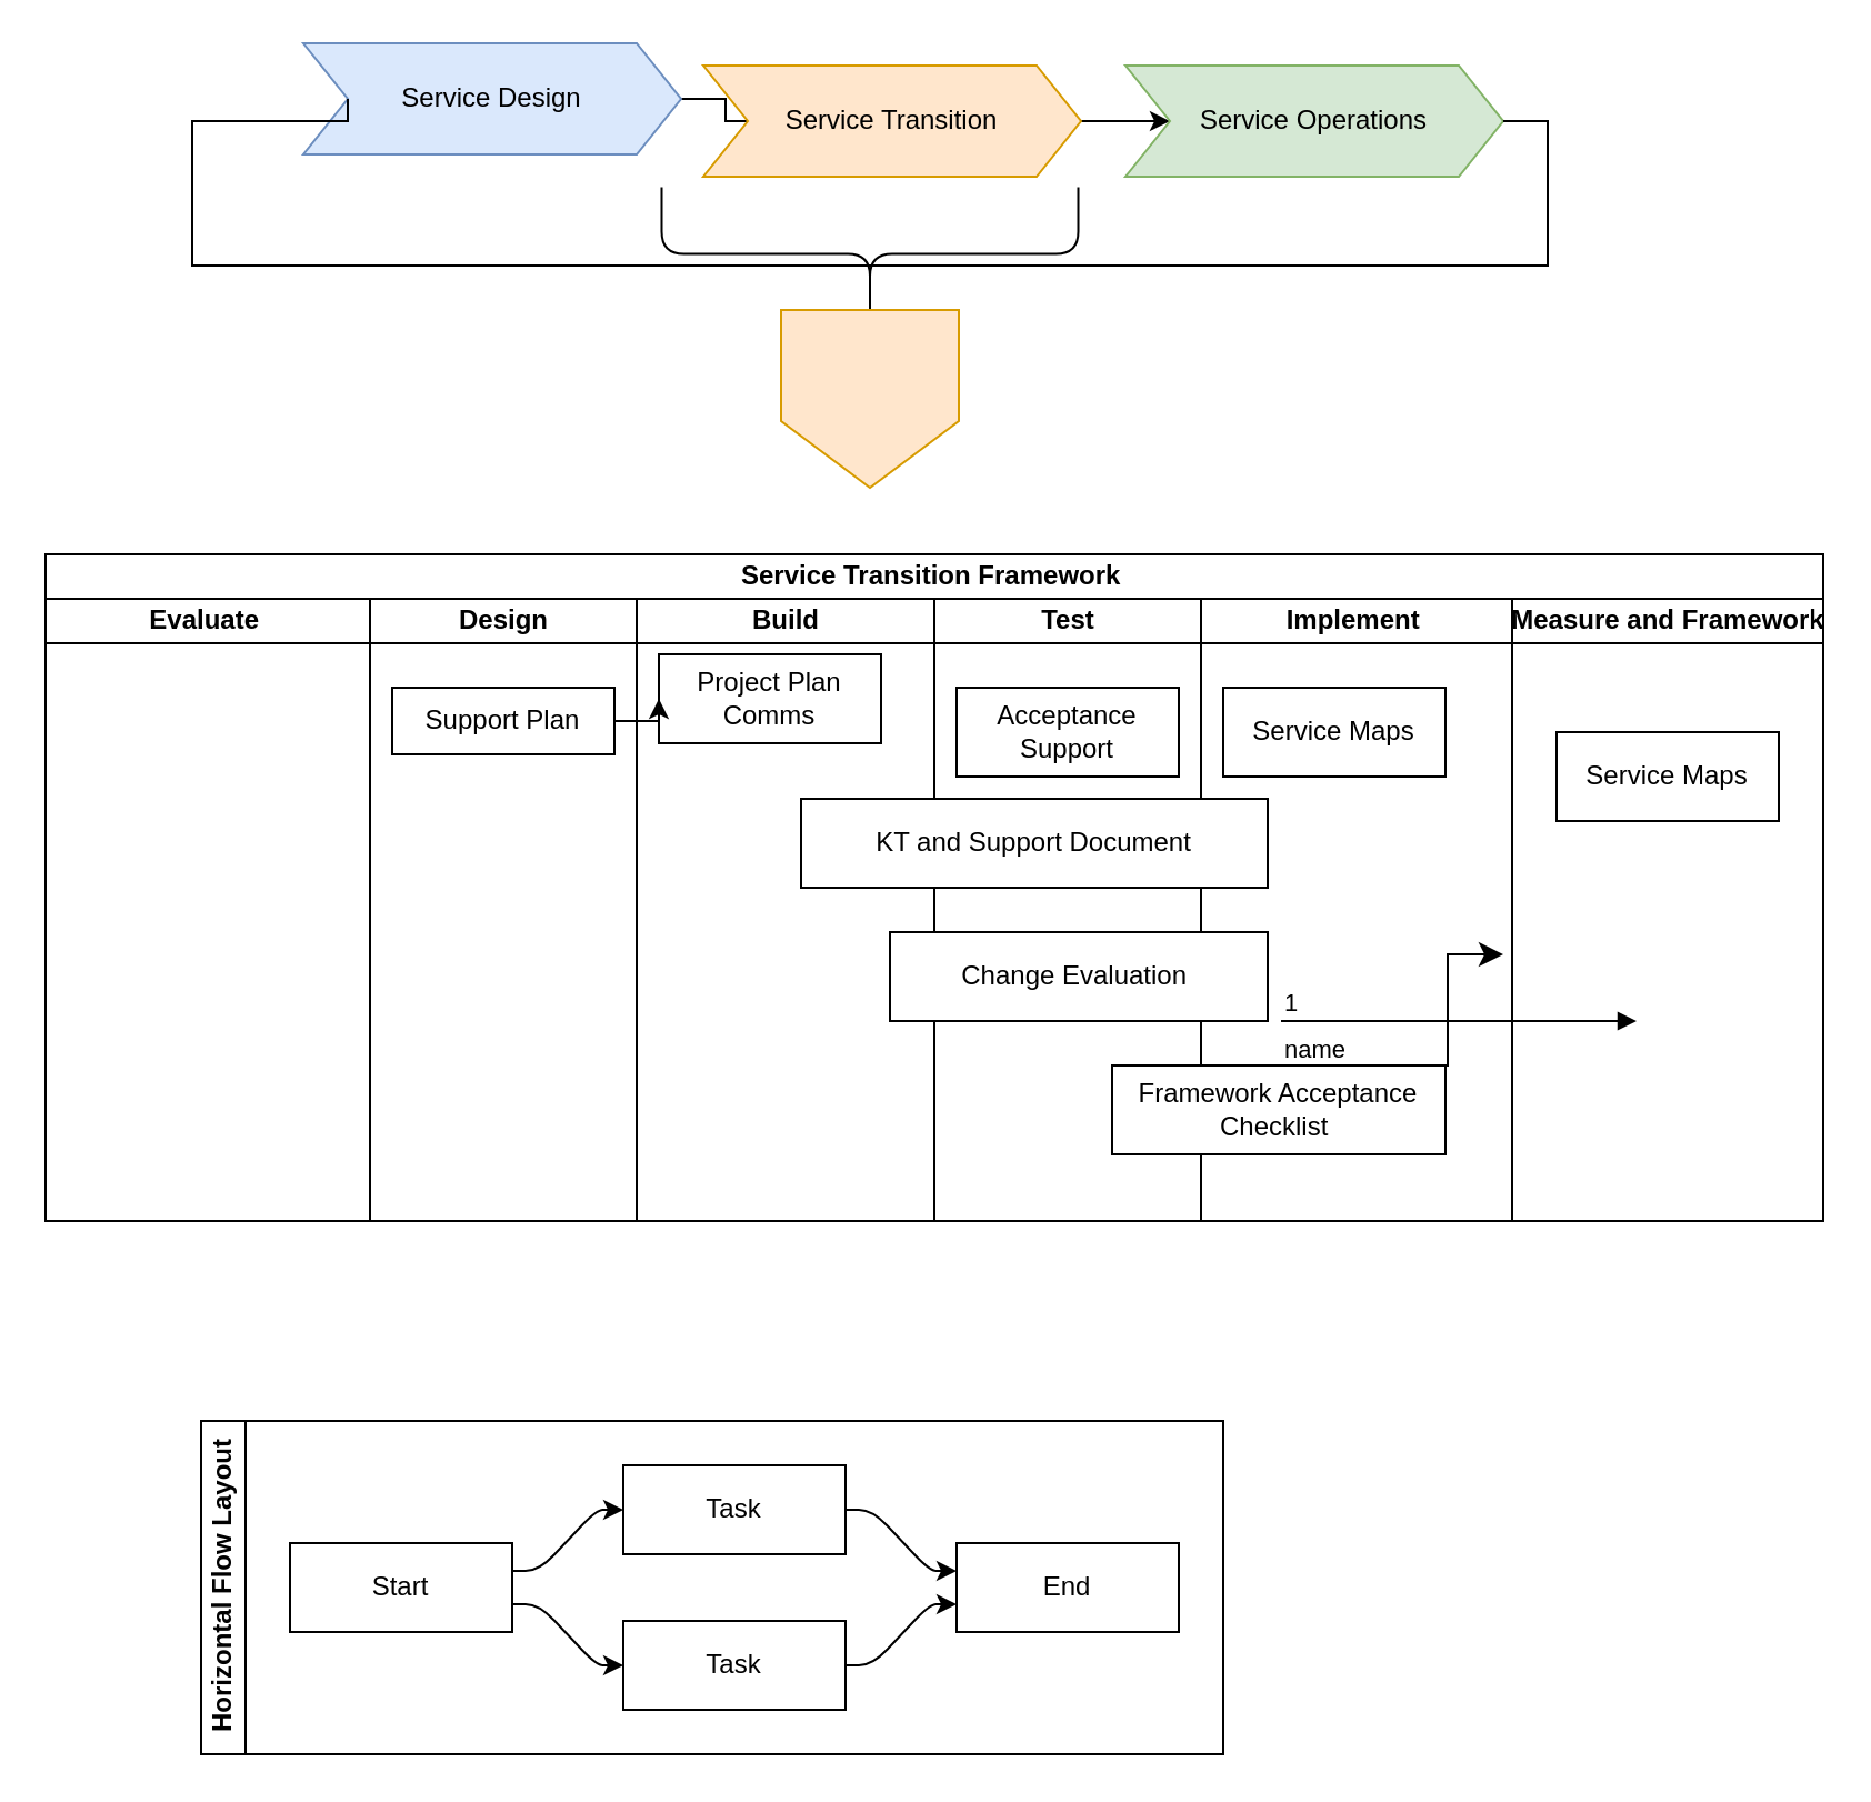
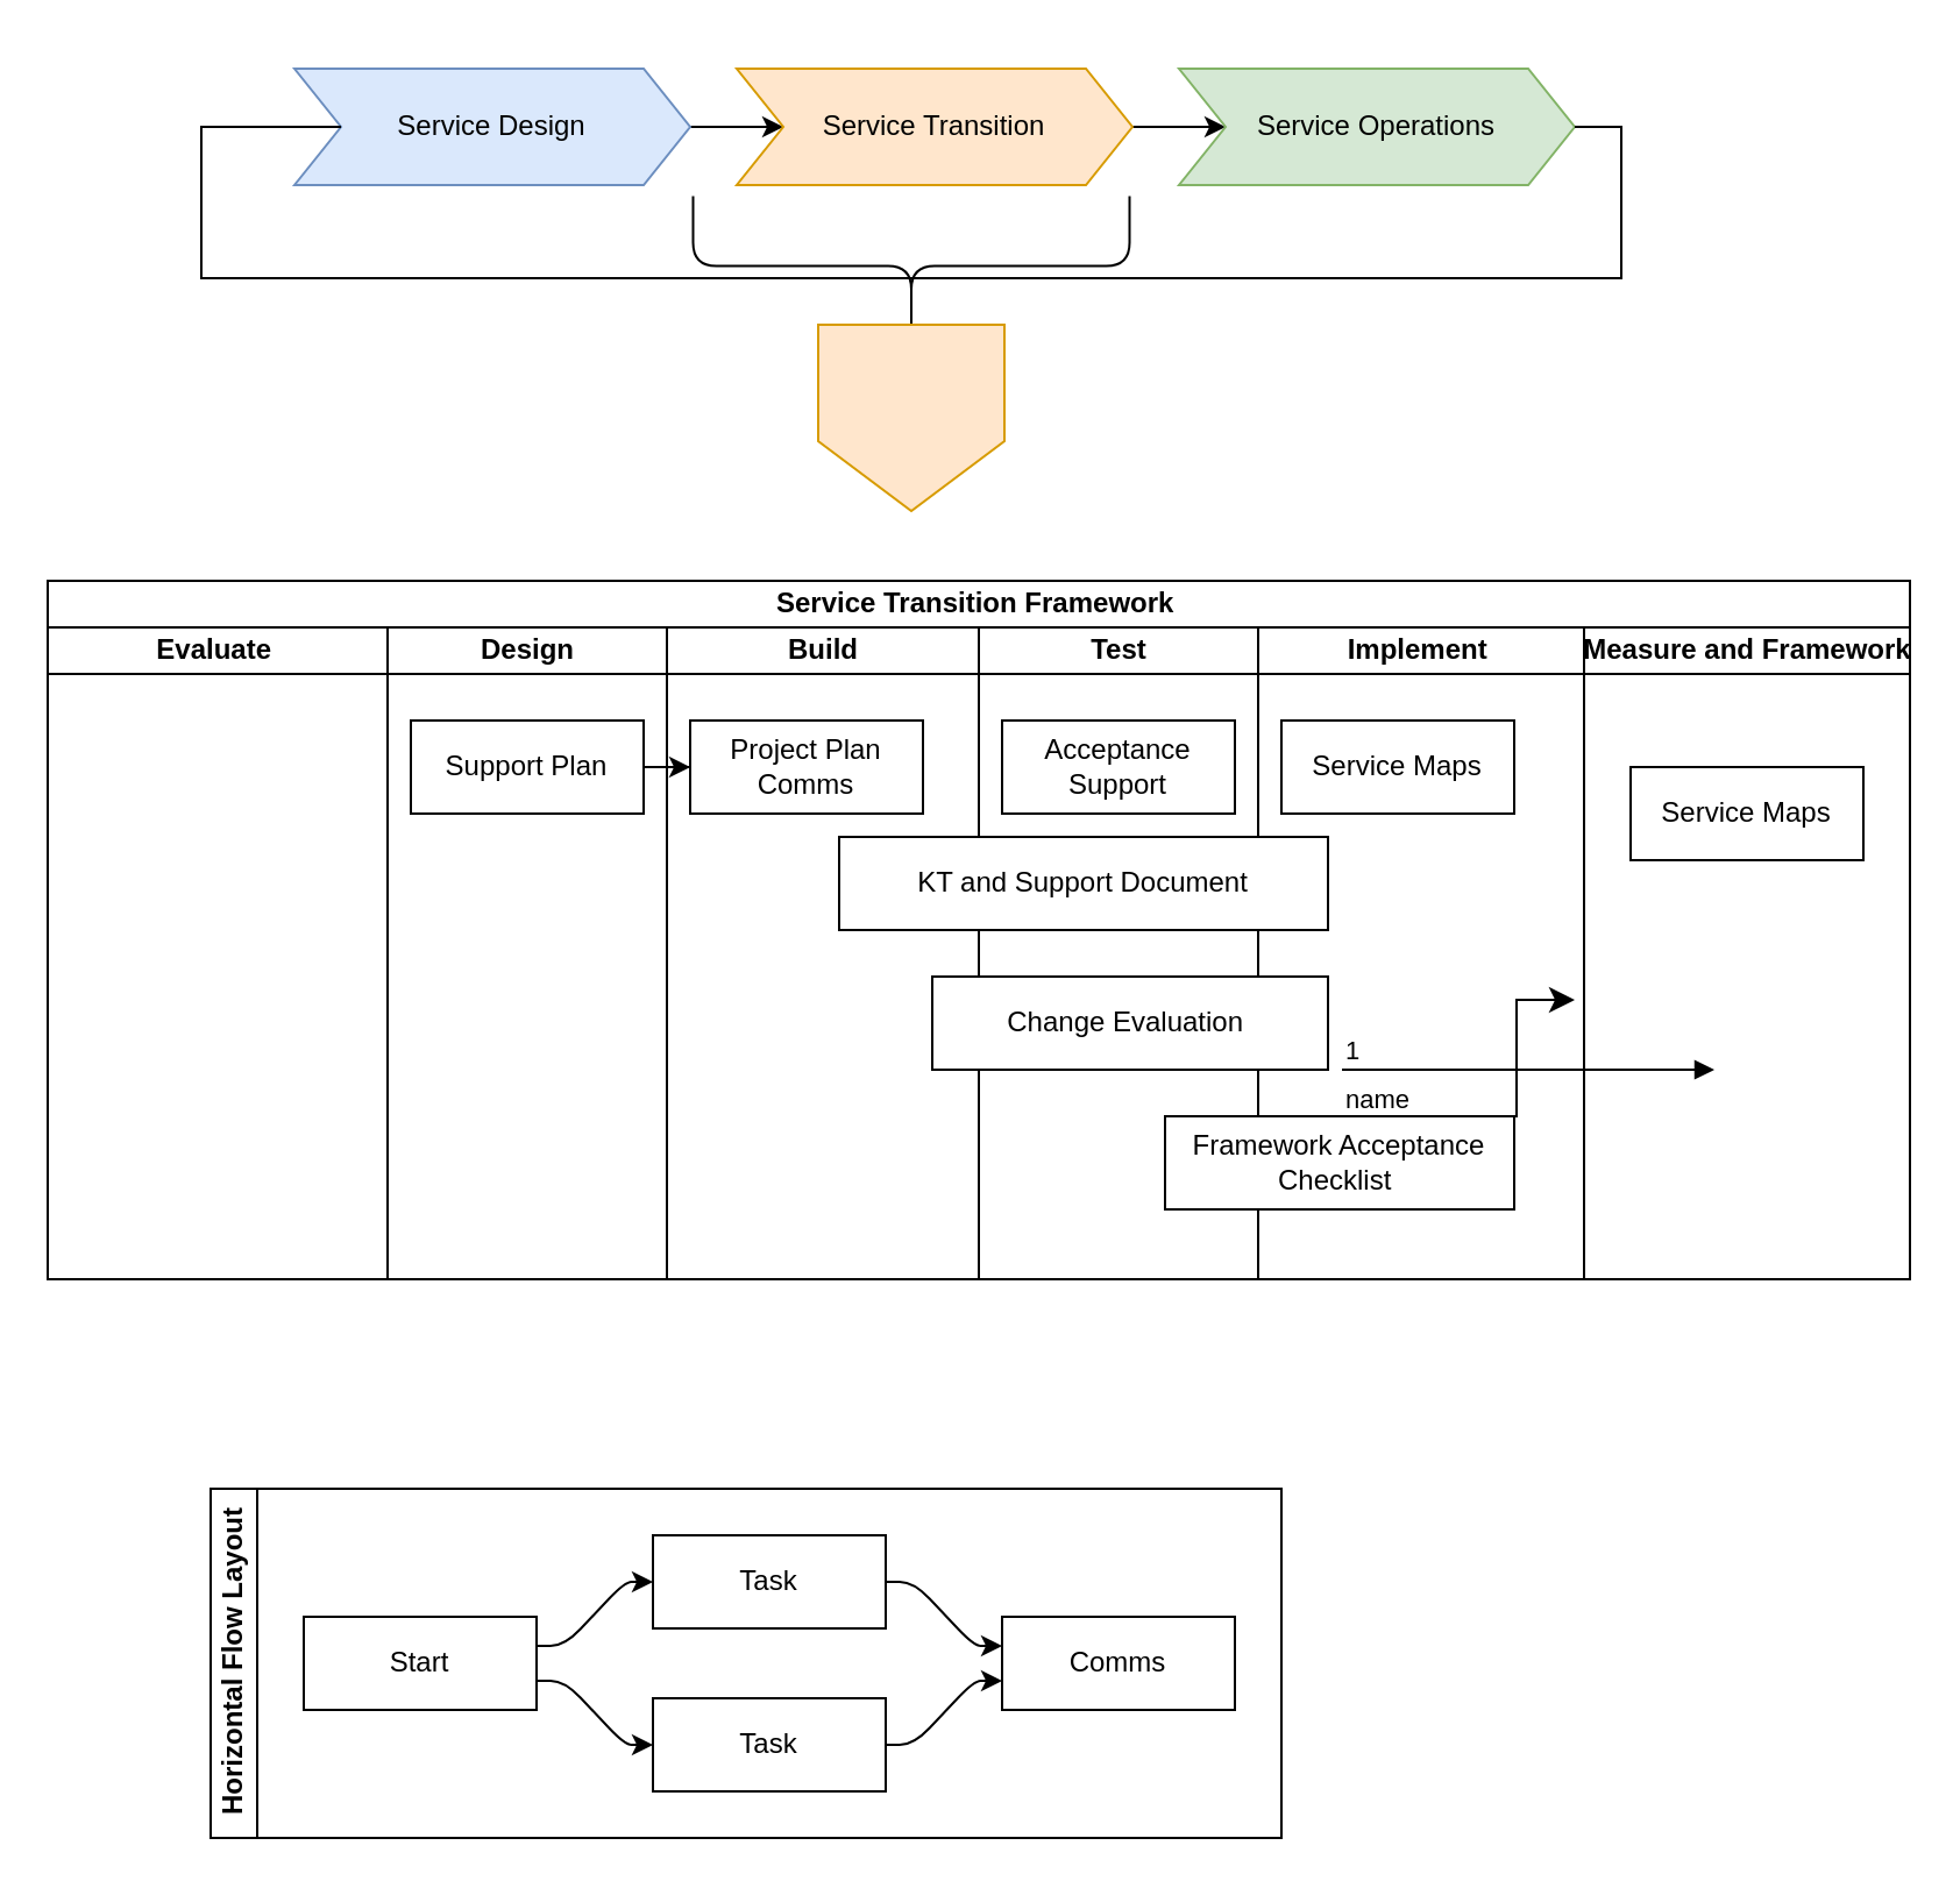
  <mxCell id="0" />
  <mxCell id="1" parent="0" />
  <mxCell id="2" value="Service Transition Framework&amp;nbsp;" style="swimlane;childLayout=stackLayout;resizeParent=1;resizeParentMax=0;startSize=20;html=1;" vertex="1" parent="1"><mxGeometry x="20" y="249" width="800" height="300" as="geometry" /></mxCell>
  <mxCell id="3" value="Evaluate&amp;nbsp;" style="swimlane;startSize=20;html=1;" vertex="1" parent="2"><mxGeometry y="20" width="146" height="280" as="geometry" /></mxCell>
  <mxCell id="4" value="Design" style="swimlane;startSize=20;html=1;" vertex="1" parent="2"><mxGeometry x="146" y="20" width="120" height="280" as="geometry" /></mxCell>
- <mxCell id="5" value="Support Plan" style="whiteSpace=wrap;html=1;align=center;" vertex="1" parent="4"><mxGeometry x="10" y="40" width="100" height="30" as="geometry" /></mxCell>
+ <mxCell id="5" value="Support Plan" style="whiteSpace=wrap;html=1;align=center;" vertex="1" parent="4"><mxGeometry x="10" y="40" width="100" height="40" as="geometry" /></mxCell>
  <mxCell id="6" value="Build" style="swimlane;startSize=20;html=1;" vertex="1" parent="2"><mxGeometry x="266" y="20" width="134" height="280" as="geometry"><mxRectangle x="240" y="20" width="40" height="150" as="alternateBounds" /></mxGeometry></mxCell>
- <mxCell id="7" value="Project Plan Comms" style="whiteSpace=wrap;html=1;align=center;" vertex="1" parent="6"><mxGeometry x="10" y="25" width="100" height="40" as="geometry" /></mxCell>
+ <mxCell id="7" value="Project Plan Comms" style="whiteSpace=wrap;html=1;align=center;" vertex="1" parent="6"><mxGeometry x="10" y="40" width="100" height="40" as="geometry" /></mxCell>
  <mxCell id="8" value="Test" style="swimlane;startSize=20;html=1;" vertex="1" parent="2"><mxGeometry x="400" y="20" width="120" height="280" as="geometry"><mxRectangle x="240" y="20" width="40" height="150" as="alternateBounds" /></mxGeometry></mxCell>
  <mxCell id="9" value="Acceptance Support" style="whiteSpace=wrap;html=1;align=center;" vertex="1" parent="8"><mxGeometry x="10" y="40" width="100" height="40" as="geometry" /></mxCell>
  <mxCell id="10" value="Implement&amp;nbsp;" style="swimlane;startSize=20;html=1;" vertex="1" parent="2"><mxGeometry x="520" y="20" width="140" height="280" as="geometry"><mxRectangle x="240" y="20" width="40" height="150" as="alternateBounds" /></mxGeometry></mxCell>
  <mxCell id="11" value="Service Maps" style="whiteSpace=wrap;html=1;align=center;" vertex="1" parent="10"><mxGeometry x="10" y="40" width="100" height="40" as="geometry" /></mxCell>
  <mxCell id="12" value="KT and Support Document" style="whiteSpace=wrap;html=1;align=center;" vertex="1" parent="10"><mxGeometry x="-180" y="90" width="210" height="40" as="geometry" /></mxCell>
  <mxCell id="13" value="Change Evaluation&amp;nbsp;" style="whiteSpace=wrap;html=1;align=center;" vertex="1" parent="10"><mxGeometry x="-140" y="150" width="170" height="40" as="geometry" /></mxCell>
  <mxCell id="14" value="Framework Acceptance Checklist&amp;nbsp;" style="whiteSpace=wrap;html=1;align=center;" vertex="1" parent="10"><mxGeometry x="-40" y="210" width="150" height="40" as="geometry" /></mxCell>
  <mxCell id="15" value="Measure and Framework" style="swimlane;startSize=20;html=1;" vertex="1" parent="2"><mxGeometry x="660" y="20" width="140" height="280" as="geometry"><mxRectangle x="240" y="20" width="40" height="150" as="alternateBounds" /></mxGeometry></mxCell>
  <mxCell id="16" value="Service Maps" style="whiteSpace=wrap;html=1;align=center;" vertex="1" parent="15"><mxGeometry x="20" y="60" width="100" height="40" as="geometry" /></mxCell>
  <mxCell id="17" value="" style="edgeStyle=orthogonalEdgeStyle;rounded=0;orthogonalLoop=1;jettySize=auto;html=1;entryX=0;entryY=0.5;entryDx=0;entryDy=0;" edge="1" parent="2" source="5" target="7"><mxGeometry relative="1" as="geometry" /></mxCell>
  <mxCell id="18" value="Horizontal Flow Layout" style="swimlane;html=1;startSize=20;horizontal=0;childLayout=flowLayout;flowOrientation=west;resizable=0;interRankCellSpacing=50;containerType=tree;fontSize=12;" vertex="1" parent="1"><mxGeometry x="90" y="639" width="460" height="150" as="geometry" /></mxCell>
  <mxCell id="19" value="Start" style="whiteSpace=wrap;html=1;" vertex="1" parent="18"><mxGeometry x="40" y="55" width="100" height="40" as="geometry" /></mxCell>
  <mxCell id="20" value="Task" style="whiteSpace=wrap;html=1;" vertex="1" parent="18"><mxGeometry x="190" y="20" width="100" height="40" as="geometry" /></mxCell>
  <mxCell id="21" value="" style="html=1;rounded=1;curved=0;sourcePerimeterSpacing=0;targetPerimeterSpacing=0;startSize=6;endSize=6;noEdgeStyle=1;orthogonal=1;" edge="1" parent="18" source="19" target="20"><mxGeometry relative="1" as="geometry"><Array as="points"><mxPoint x="152" y="67.5" /><mxPoint x="178" y="40" /></Array></mxGeometry></mxCell>
  <mxCell id="22" value="Task" style="whiteSpace=wrap;html=1;" vertex="1" parent="18"><mxGeometry x="190" y="90" width="100" height="40" as="geometry" /></mxCell>
  <mxCell id="23" value="" style="html=1;rounded=1;curved=0;sourcePerimeterSpacing=0;targetPerimeterSpacing=0;startSize=6;endSize=6;noEdgeStyle=1;orthogonal=1;" edge="1" parent="18" source="19" target="22"><mxGeometry relative="1" as="geometry"><Array as="points"><mxPoint x="152" y="82.5" /><mxPoint x="178" y="110" /></Array></mxGeometry></mxCell>
- <mxCell id="24" value="End" style="whiteSpace=wrap;html=1;" vertex="1" parent="18"><mxGeometry x="340" y="55" width="100" height="40" as="geometry" /></mxCell>
+ <mxCell id="24" value="Comms" style="whiteSpace=wrap;html=1;" vertex="1" parent="18"><mxGeometry x="340" y="55" width="100" height="40" as="geometry" /></mxCell>
  <mxCell id="25" value="" style="html=1;rounded=1;curved=0;sourcePerimeterSpacing=0;targetPerimeterSpacing=0;startSize=6;endSize=6;noEdgeStyle=1;orthogonal=1;" edge="1" parent="18" source="20" target="24"><mxGeometry relative="1" as="geometry"><Array as="points"><mxPoint x="302" y="40" /><mxPoint x="328" y="67.5" /></Array></mxGeometry></mxCell>
  <mxCell id="26" value="" style="html=1;rounded=1;curved=0;sourcePerimeterSpacing=0;targetPerimeterSpacing=0;startSize=6;endSize=6;noEdgeStyle=1;orthogonal=1;" edge="1" parent="18" source="22" target="24"><mxGeometry relative="1" as="geometry"><Array as="points"><mxPoint x="302" y="110" /><mxPoint x="328" y="82.5" /></Array></mxGeometry></mxCell>
  <mxCell id="27" value="name" style="endArrow=block;endFill=1;html=1;edgeStyle=orthogonalEdgeStyle;align=left;verticalAlign=top;rounded=0;" edge="1" parent="1"><mxGeometry x="-1" relative="1" as="geometry"><mxPoint x="576" y="459" as="sourcePoint" /><mxPoint x="736" y="459" as="targetPoint" /></mxGeometry></mxCell>
  <mxCell id="28" value="1" style="edgeLabel;resizable=0;html=1;align=left;verticalAlign=bottom;" connectable="0" vertex="1" parent="27"><mxGeometry x="-1" relative="1" as="geometry" /></mxCell>
  <mxCell id="29" value="" style="edgeStyle=orthogonalEdgeStyle;rounded=0;orthogonalLoop=1;jettySize=auto;html=1;" edge="1" parent="1" source="30" target="32"><mxGeometry relative="1" as="geometry" /></mxCell>
- <mxCell id="30" value="Service Design" style="shape=step;perimeter=stepPerimeter;whiteSpace=wrap;html=1;fixedSize=1;fillColor=#dae8fc;strokeColor=#6c8ebf;" vertex="1" parent="1"><mxGeometry x="136" y="19" width="170" height="50" as="geometry" /></mxCell>
+ <mxCell id="30" value="Service Design" style="shape=step;perimeter=stepPerimeter;whiteSpace=wrap;html=1;fixedSize=1;fillColor=#dae8fc;strokeColor=#6c8ebf;" vertex="1" parent="1"><mxGeometry x="126" y="29" width="170" height="50" as="geometry" /></mxCell>
  <mxCell id="31" value="" style="edgeStyle=orthogonalEdgeStyle;rounded=0;orthogonalLoop=1;jettySize=auto;html=1;" edge="1" parent="1" source="32" target="33"><mxGeometry relative="1" as="geometry" /></mxCell>
  <mxCell id="32" value="Service Transition" style="shape=step;perimeter=stepPerimeter;whiteSpace=wrap;html=1;fixedSize=1;fillColor=#ffe6cc;strokeColor=#d79b00;" vertex="1" parent="1"><mxGeometry x="316" y="29" width="170" height="50" as="geometry" /></mxCell>
  <mxCell id="33" value="Service Operations" style="shape=step;perimeter=stepPerimeter;whiteSpace=wrap;html=1;fixedSize=1;fillColor=#d5e8d4;strokeColor=#82b366;" vertex="1" parent="1"><mxGeometry x="506" y="29" width="170" height="50" as="geometry" /></mxCell>
  <mxCell id="34" value="" style="edgeStyle=elbowEdgeStyle;elbow=horizontal;endArrow=classic;html=1;curved=0;rounded=0;endSize=8;startSize=8;" edge="1" parent="1"><mxGeometry width="50" height="50" relative="1" as="geometry"><mxPoint x="626" y="479" as="sourcePoint" /><mxPoint x="676" y="429" as="targetPoint" /></mxGeometry></mxCell>
  <mxCell id="35" value="" style="edgeStyle=orthogonalEdgeStyle;elbow=horizontal;endArrow=none;html=1;rounded=0;endSize=8;startSize=8;exitX=1;exitY=0.5;exitDx=0;exitDy=0;entryX=0;entryY=0.5;entryDx=0;entryDy=0;movable=1;resizable=1;rotatable=1;deletable=1;editable=1;locked=0;connectable=1;" edge="1" parent="1" source="33" target="30"><mxGeometry width="50" height="50" relative="1" as="geometry"><mxPoint x="673.5" y="119" as="sourcePoint" /><mxPoint x="166" y="144" as="targetPoint" /><Array as="points"><mxPoint x="696" y="54" /><mxPoint x="696" y="119" /><mxPoint x="86" y="119" /><mxPoint x="86" y="54" /></Array></mxGeometry></mxCell>
  <mxCell id="36" value="" style="shape=curlyBracket;whiteSpace=wrap;html=1;rounded=1;flipH=1;labelPosition=right;verticalLabelPosition=middle;align=left;verticalAlign=middle;rotation=90;" vertex="1" parent="1"><mxGeometry x="361" y="20" width="60" height="187.5" as="geometry" /></mxCell>
  <mxCell id="37" value="" style="shape=offPageConnector;whiteSpace=wrap;html=1;fillColor=#ffe6cc;strokeColor=#d79b00;" vertex="1" parent="1"><mxGeometry x="351" y="139" width="80" height="80" as="geometry" /></mxCell>
